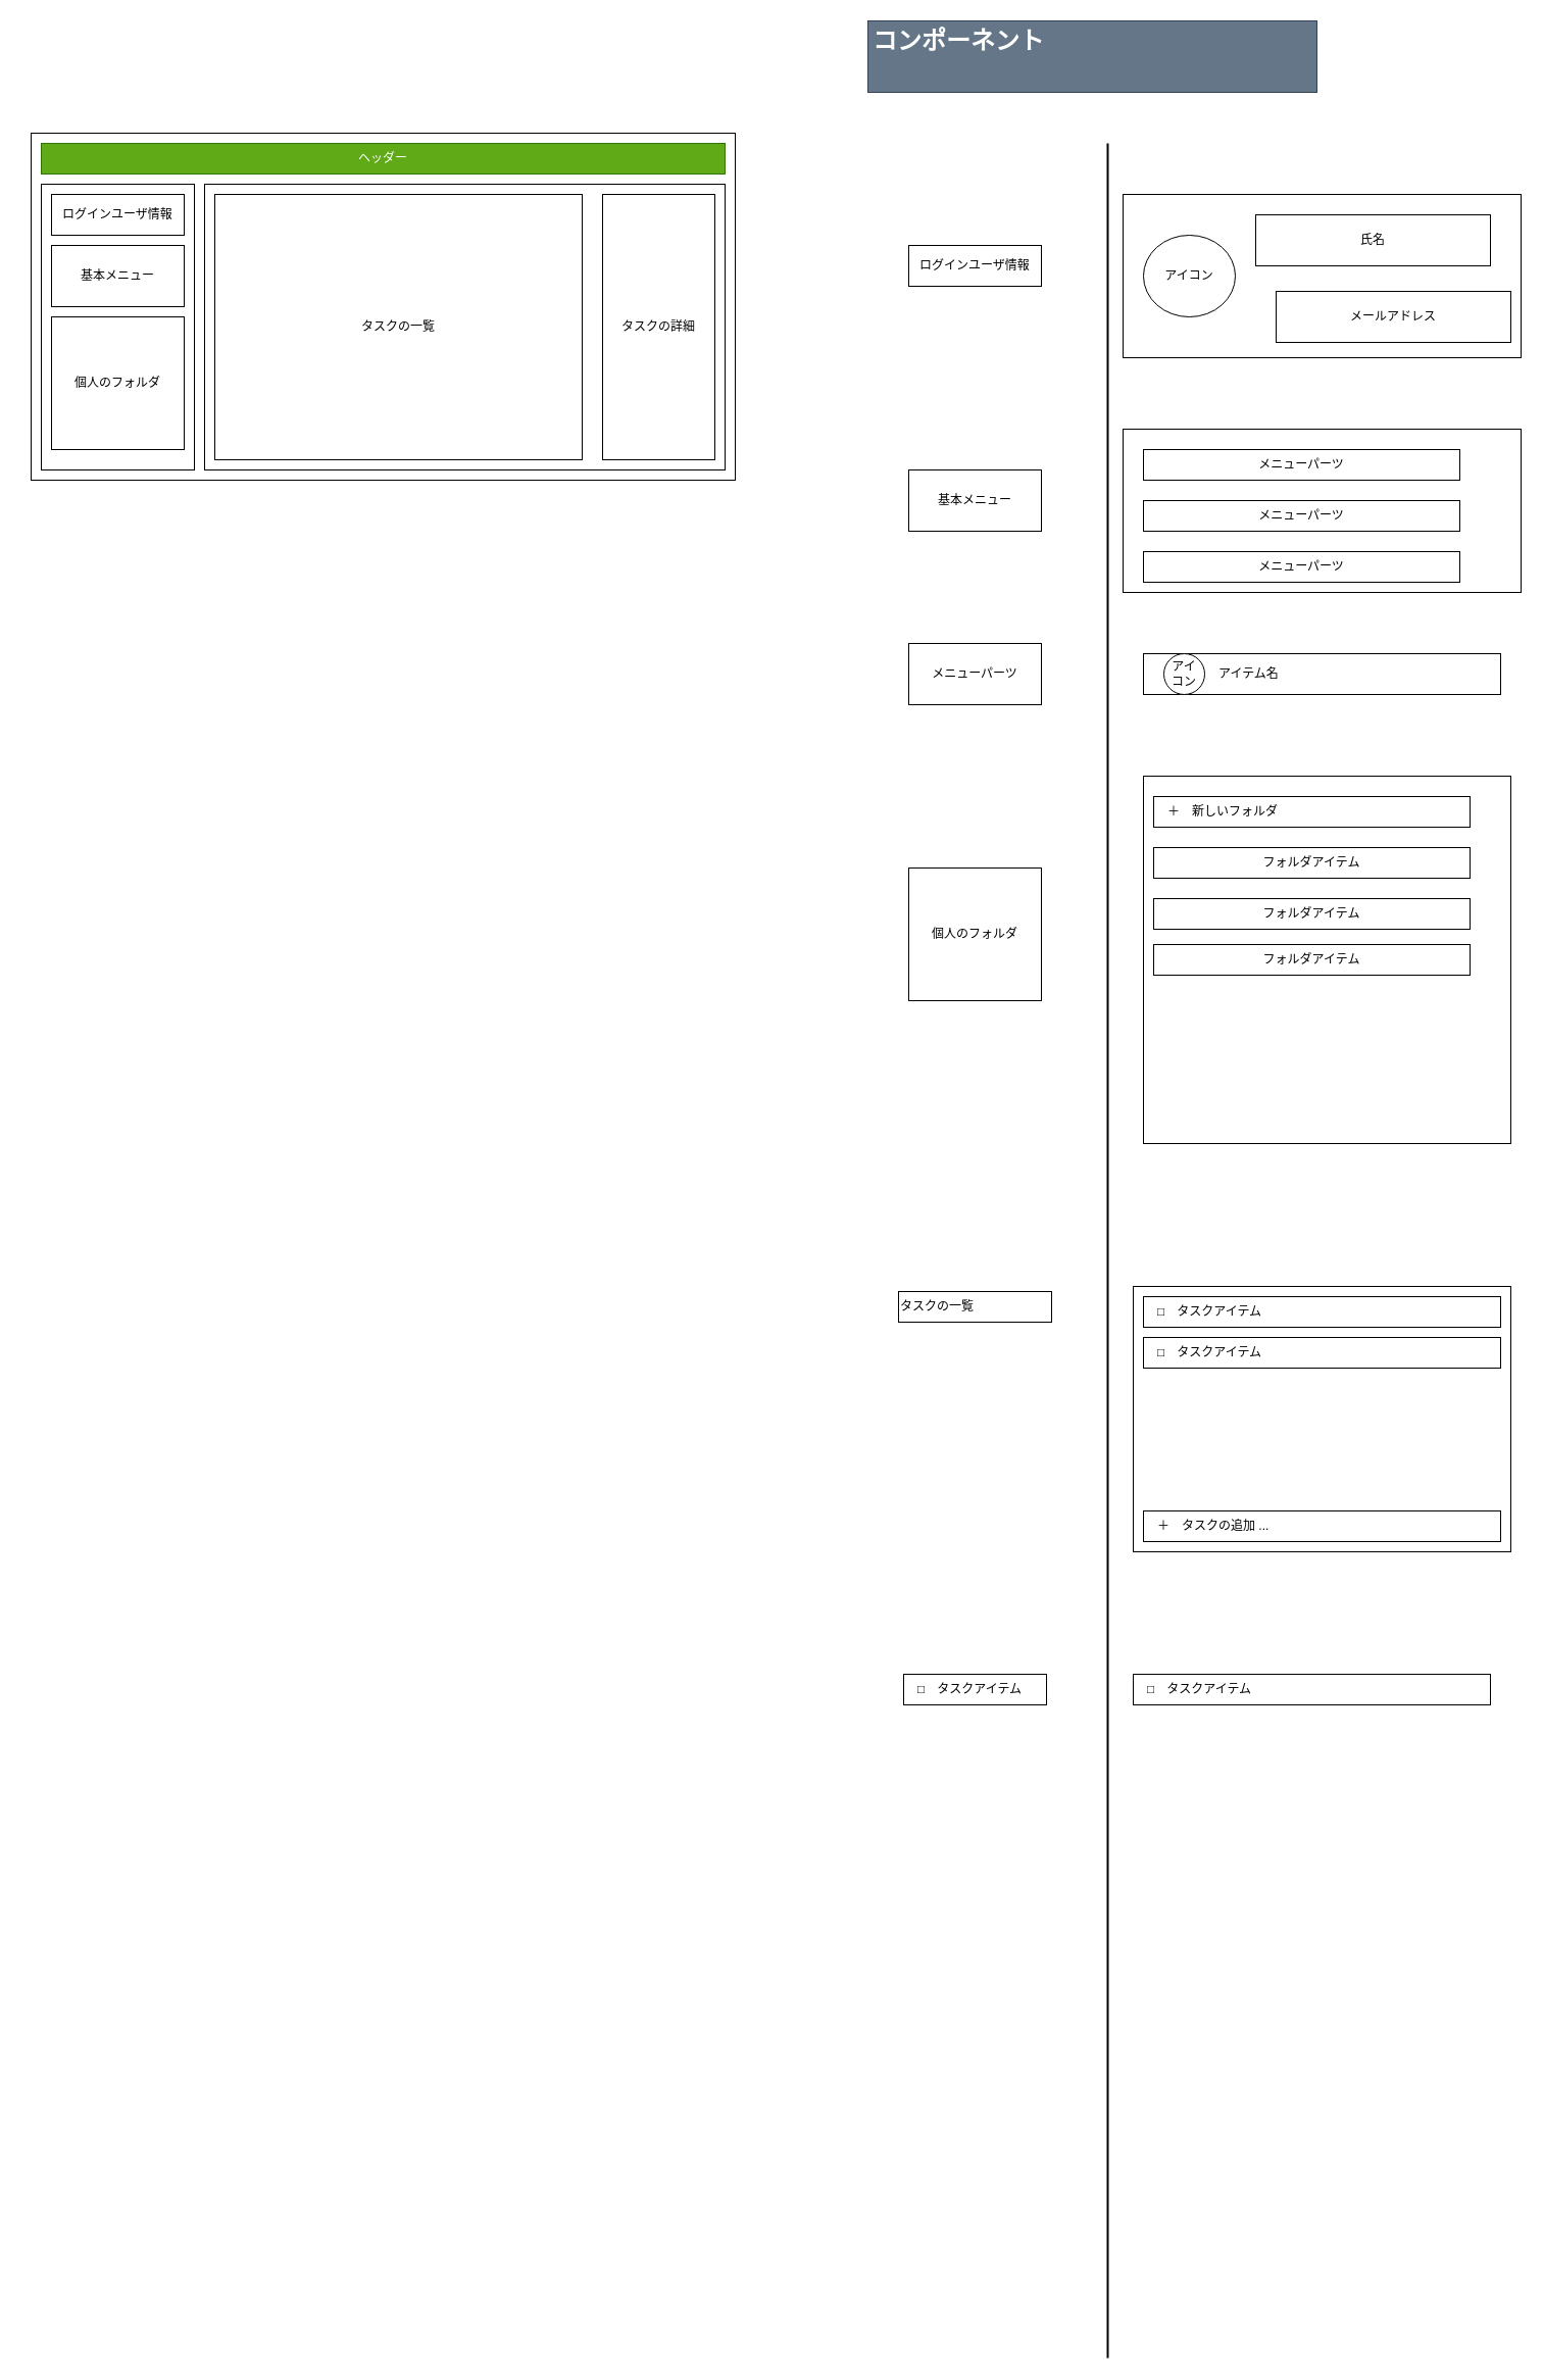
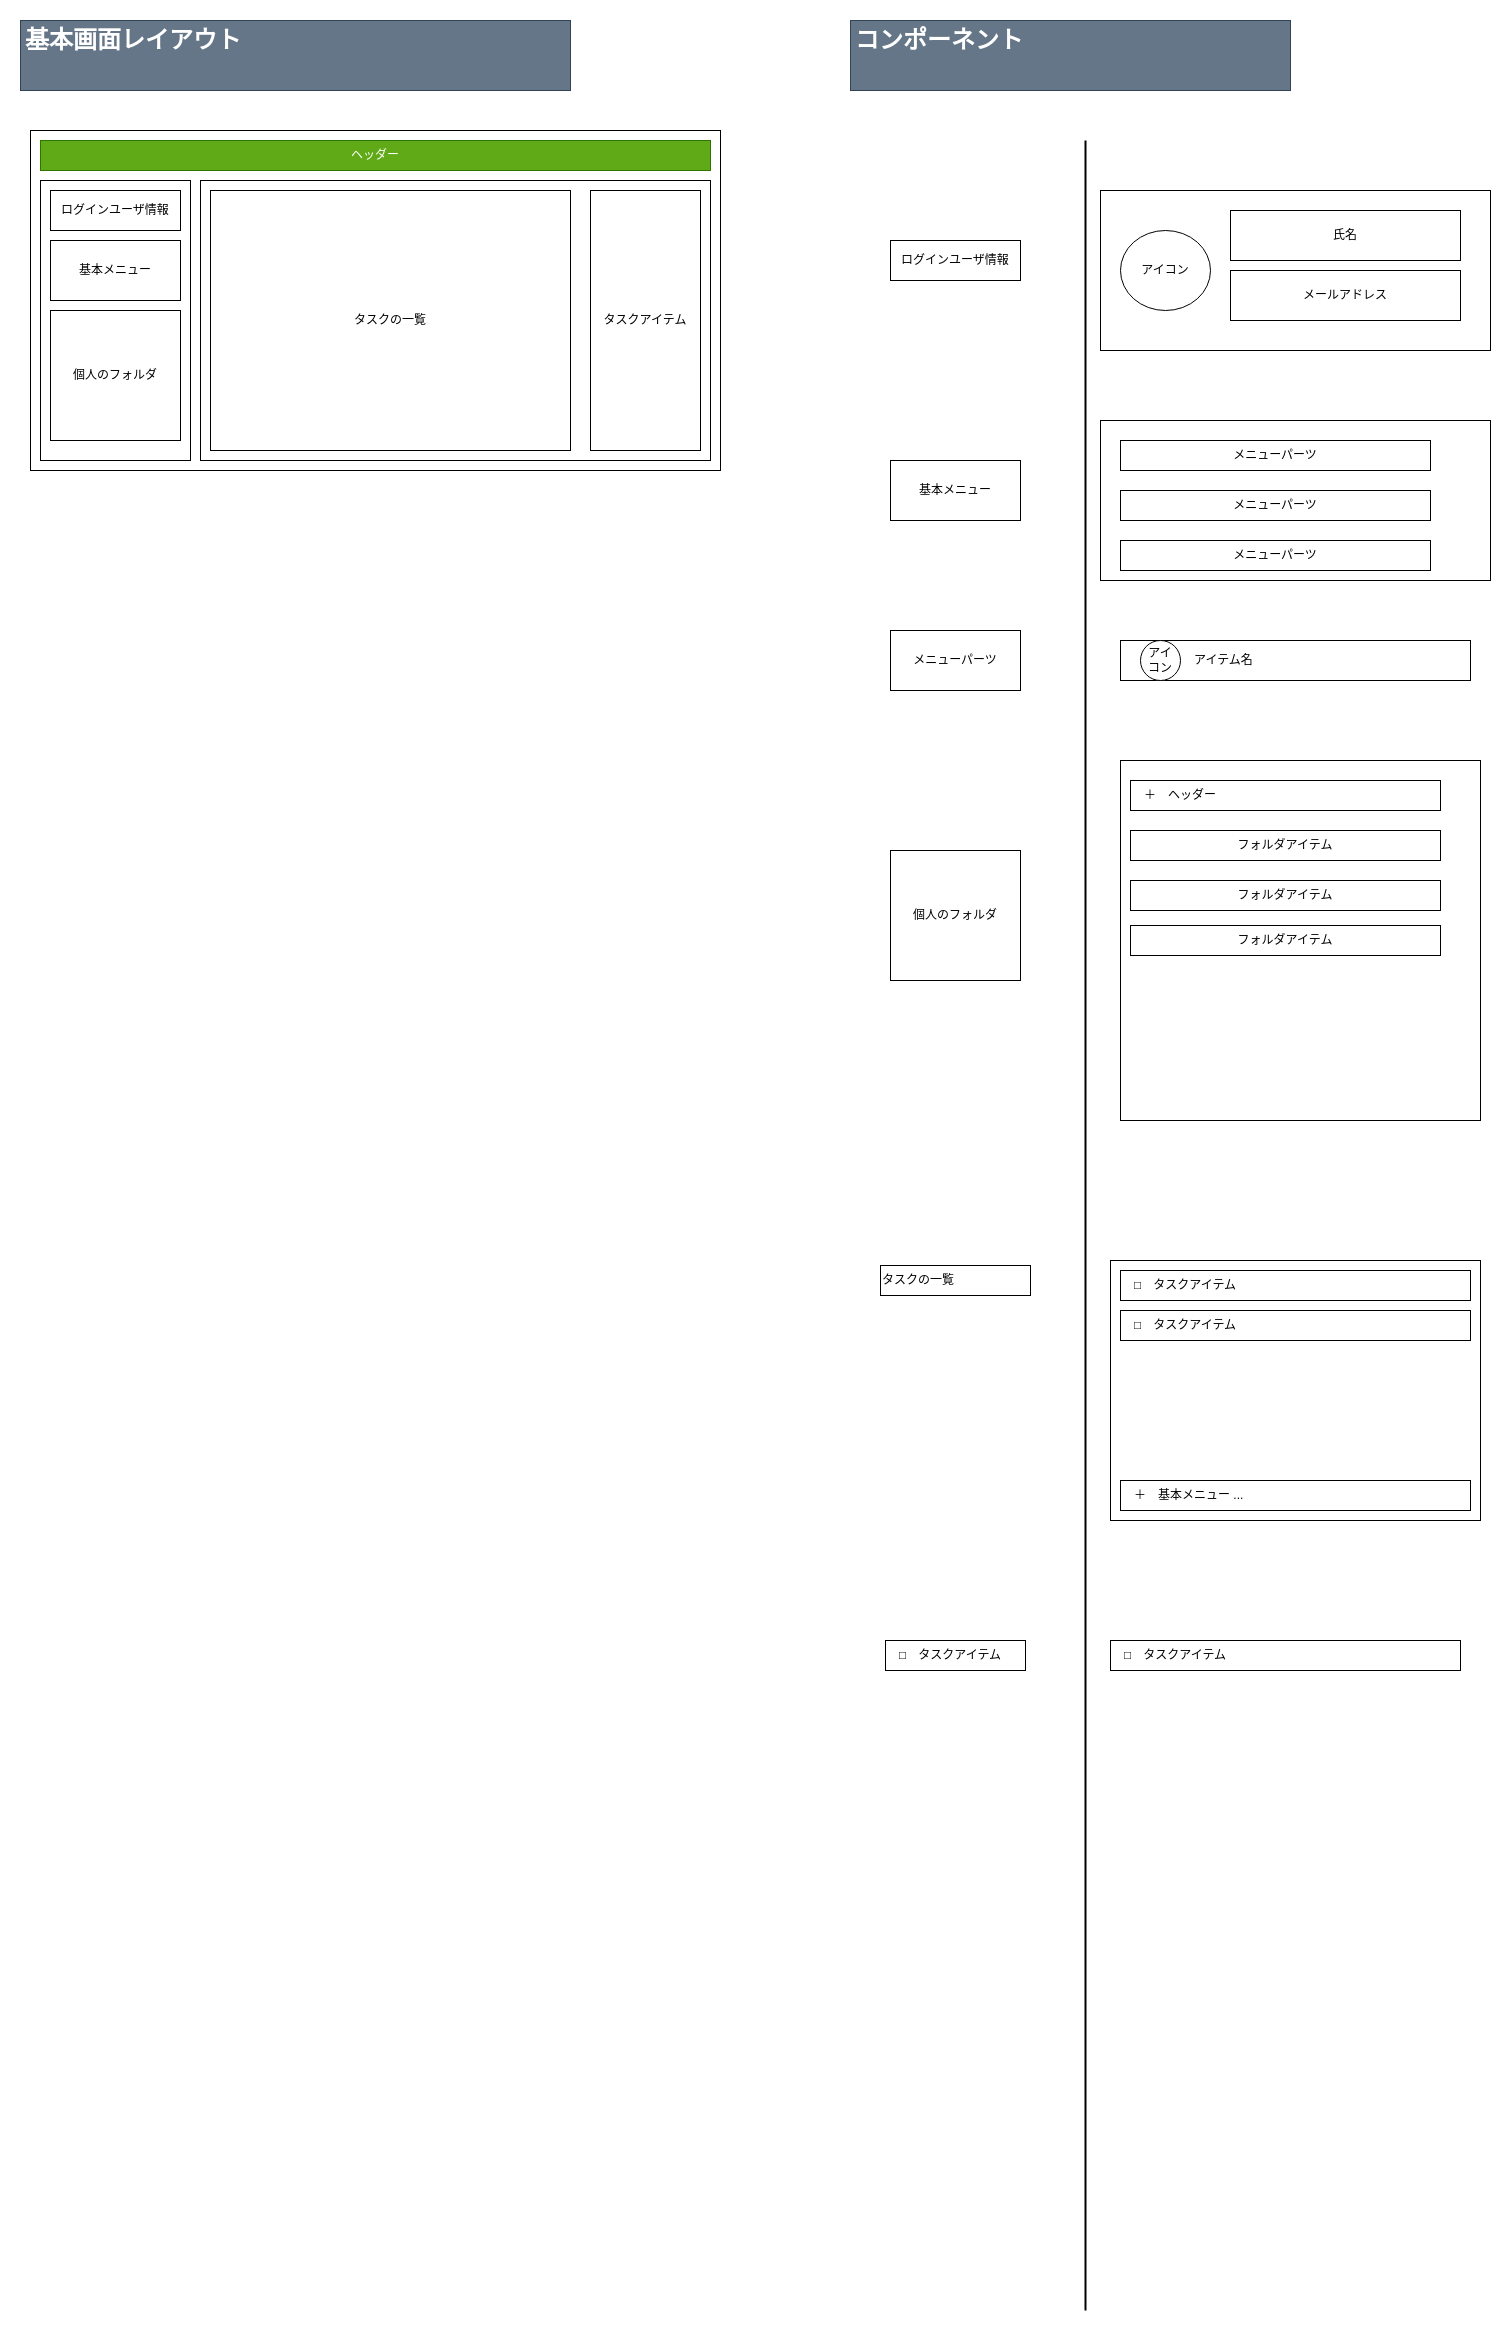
  <mxCell id="0" />
  <mxCell id="1" parent="0" />
  <mxCell id="2" value="" style="rounded=0;whiteSpace=wrap;html=1;" parent="1" vertex="1"><mxGeometry x="30" y="130" width="690" height="340" as="geometry" /></mxCell>
  <mxCell id="3" value="ヘッダー" style="rounded=0;whiteSpace=wrap;html=1;fillColor=#60a917;strokeColor=#2D7600;fontColor=#ffffff;" parent="1" vertex="1"><mxGeometry x="40" y="140" width="670" height="30" as="geometry" /></mxCell>
  <mxCell id="4" value="" style="rounded=0;whiteSpace=wrap;html=1;" parent="1" vertex="1"><mxGeometry x="40" y="180" width="150" height="280" as="geometry" /></mxCell>
  <mxCell id="5" value="ログインユーザ情報" style="rounded=0;whiteSpace=wrap;html=1;" parent="1" vertex="1"><mxGeometry x="50" y="190" width="130" height="40" as="geometry" /></mxCell>
  <mxCell id="6" value="基本メニュー" style="rounded=0;whiteSpace=wrap;html=1;" parent="1" vertex="1"><mxGeometry x="50" y="240" width="130" height="60" as="geometry" /></mxCell>
  <mxCell id="7" value="個人のフォルダ" style="rounded=0;whiteSpace=wrap;html=1;" parent="1" vertex="1"><mxGeometry x="50" y="310" width="130" height="130" as="geometry" /></mxCell>
  <mxCell id="8" value="" style="rounded=0;whiteSpace=wrap;html=1;" parent="1" vertex="1"><mxGeometry x="200" y="180" width="510" height="280" as="geometry" /></mxCell>
- <mxCell id="9" value="タスクの詳細" style="rounded=0;whiteSpace=wrap;html=1;align=center;" parent="1" vertex="1"><mxGeometry x="590" y="190" width="110" height="260" as="geometry" /></mxCell>
+ <mxCell id="9" value="タスクアイテム" style="rounded=0;whiteSpace=wrap;html=1;align=center;" parent="1" vertex="1"><mxGeometry x="590" y="190" width="110" height="260" as="geometry" /></mxCell>
+ <mxCell id="10" value="&lt;h1&gt;基本画面レイアウト&lt;/h1&gt;&lt;p&gt;&lt;br&gt;&lt;/p&gt;" style="text;html=1;strokeColor=#314354;fillColor=#647687;spacing=5;spacingTop=-20;whiteSpace=wrap;overflow=hidden;rounded=0;fontColor=#ffffff;" parent="1" vertex="1"><mxGeometry x="20" y="20" width="550" height="70" as="geometry" /></mxCell>
  <mxCell id="11" value="タスクの一覧" style="rounded=0;whiteSpace=wrap;html=1;align=center;" parent="1" vertex="1"><mxGeometry x="210" y="190" width="360" height="260" as="geometry" /></mxCell>
  <mxCell id="12" value="&lt;h1&gt;コンポーネント&lt;/h1&gt;&lt;p&gt;&lt;br&gt;&lt;/p&gt;" style="text;html=1;strokeColor=#314354;fillColor=#647687;spacing=5;spacingTop=-20;whiteSpace=wrap;overflow=hidden;rounded=0;fontColor=#ffffff;" vertex="1" parent="1"><mxGeometry x="850" y="20" width="440" height="70" as="geometry" /></mxCell>
  <mxCell id="13" value="ログインユーザ情報" style="rounded=0;whiteSpace=wrap;html=1;" vertex="1" parent="1"><mxGeometry x="890" y="240" width="130" height="40" as="geometry" /></mxCell>
  <mxCell id="14" value="" style="line;strokeWidth=2;direction=south;html=1;" vertex="1" parent="1"><mxGeometry x="1080" y="140" width="10" height="2170" as="geometry" /></mxCell>
  <mxCell id="15" value="" style="rounded=0;whiteSpace=wrap;html=1;" vertex="1" parent="1"><mxGeometry x="1100" y="190" width="390" height="160" as="geometry" /></mxCell>
  <mxCell id="16" value="氏名" style="rounded=0;whiteSpace=wrap;html=1;" vertex="1" parent="1"><mxGeometry x="1230" y="210" width="230" height="50" as="geometry" /></mxCell>
- <mxCell id="17" value="メールアドレス" style="rounded=0;whiteSpace=wrap;html=1;" vertex="1" parent="1"><mxGeometry x="1250" y="285" width="230" height="50" as="geometry" /></mxCell>
+ <mxCell id="17" value="メールアドレス" style="rounded=0;whiteSpace=wrap;html=1;" vertex="1" parent="1"><mxGeometry x="1230" y="270" width="230" height="50" as="geometry" /></mxCell>
  <mxCell id="18" value="アイコン" style="ellipse;whiteSpace=wrap;html=1;" vertex="1" parent="1"><mxGeometry x="1120" y="230" width="90" height="80" as="geometry" /></mxCell>
  <mxCell id="19" value="基本メニュー" style="rounded=0;whiteSpace=wrap;html=1;" vertex="1" parent="1"><mxGeometry x="890" y="460" width="130" height="60" as="geometry" /></mxCell>
  <mxCell id="20" value="" style="rounded=0;whiteSpace=wrap;html=1;" vertex="1" parent="1"><mxGeometry x="1100" y="420" width="390" height="160" as="geometry" /></mxCell>
  <mxCell id="21" value="メニューパーツ" style="rounded=0;whiteSpace=wrap;html=1;" vertex="1" parent="1"><mxGeometry x="890" y="630" width="130" height="60" as="geometry" /></mxCell>
  <mxCell id="22" value="　　　　　　アイテム名" style="rounded=0;whiteSpace=wrap;html=1;align=left;" vertex="1" parent="1"><mxGeometry x="1120" y="640" width="350" height="40" as="geometry" /></mxCell>
  <mxCell id="23" value="アイ&lt;br&gt;コン" style="ellipse;whiteSpace=wrap;html=1;" vertex="1" parent="1"><mxGeometry x="1140" y="640" width="40" height="40" as="geometry" /></mxCell>
  <mxCell id="24" value="メニューパーツ" style="rounded=0;whiteSpace=wrap;html=1;" vertex="1" parent="1"><mxGeometry x="1120" y="440" width="310" height="30" as="geometry" /></mxCell>
  <mxCell id="25" value="メニューパーツ" style="rounded=0;whiteSpace=wrap;html=1;" vertex="1" parent="1"><mxGeometry x="1120" y="490" width="310" height="30" as="geometry" /></mxCell>
  <mxCell id="26" value="メニューパーツ" style="rounded=0;whiteSpace=wrap;html=1;" vertex="1" parent="1"><mxGeometry x="1120" y="540" width="310" height="30" as="geometry" /></mxCell>
  <mxCell id="27" value="個人のフォルダ" style="rounded=0;whiteSpace=wrap;html=1;" vertex="1" parent="1"><mxGeometry x="890" y="850" width="130" height="130" as="geometry" /></mxCell>
  <mxCell id="28" value="" style="rounded=0;whiteSpace=wrap;html=1;" vertex="1" parent="1"><mxGeometry x="1120" y="760" width="360" height="360" as="geometry" /></mxCell>
- <mxCell id="29" value="　＋　新しいフォルダ　　　　　　　　　　　　　" style="rounded=0;whiteSpace=wrap;html=1;align=left;" vertex="1" parent="1"><mxGeometry x="1130" y="780" width="310" height="30" as="geometry" /></mxCell>
+ <mxCell id="29" value="　＋　ヘッダー　　　　　　　　　　　　　" style="rounded=0;whiteSpace=wrap;html=1;align=left;" vertex="1" parent="1"><mxGeometry x="1130" y="780" width="310" height="30" as="geometry" /></mxCell>
  <mxCell id="30" value="フォルダアイテム" style="rounded=0;whiteSpace=wrap;html=1;" vertex="1" parent="1"><mxGeometry x="1130" y="830" width="310" height="30" as="geometry" /></mxCell>
  <mxCell id="31" value="フォルダアイテム" style="rounded=0;whiteSpace=wrap;html=1;" vertex="1" parent="1"><mxGeometry x="1130" y="880" width="310" height="30" as="geometry" /></mxCell>
  <mxCell id="32" value="フォルダアイテム" style="rounded=0;whiteSpace=wrap;html=1;" vertex="1" parent="1"><mxGeometry x="1130" y="925" width="310" height="30" as="geometry" /></mxCell>
  <mxCell id="33" value="タスクの一覧" style="rounded=0;whiteSpace=wrap;html=1;align=left;" vertex="1" parent="1"><mxGeometry x="880" y="1265" width="150" height="30" as="geometry" /></mxCell>
  <mxCell id="34" value="" style="rounded=0;whiteSpace=wrap;html=1;" vertex="1" parent="1"><mxGeometry x="1110" y="1260" width="370" height="260" as="geometry" /></mxCell>
  <mxCell id="35" value="　□　タスクアイテム" style="rounded=0;whiteSpace=wrap;html=1;align=left;" vertex="1" parent="1"><mxGeometry x="1120" y="1270" width="350" height="30" as="geometry" /></mxCell>
  <mxCell id="36" value="　□　タスクアイテム" style="rounded=0;whiteSpace=wrap;html=1;align=left;" vertex="1" parent="1"><mxGeometry x="1120" y="1310" width="350" height="30" as="geometry" /></mxCell>
- <mxCell id="37" value="　＋　タスクの追加 ...&amp;nbsp;" style="rounded=0;whiteSpace=wrap;html=1;align=left;" vertex="1" parent="1"><mxGeometry x="1120" y="1480" width="350" height="30" as="geometry" /></mxCell>
+ <mxCell id="37" value="　＋　基本メニュー ...&amp;nbsp;" style="rounded=0;whiteSpace=wrap;html=1;align=left;" vertex="1" parent="1"><mxGeometry x="1120" y="1480" width="350" height="30" as="geometry" /></mxCell>
  <mxCell id="38" value="　□　タスクアイテム" style="rounded=0;whiteSpace=wrap;html=1;align=left;" vertex="1" parent="1"><mxGeometry x="885" y="1640" width="140" height="30" as="geometry" /></mxCell>
  <mxCell id="39" value="　□　タスクアイテム" style="rounded=0;whiteSpace=wrap;html=1;align=left;" vertex="1" parent="1"><mxGeometry x="1110" y="1640" width="350" height="30" as="geometry" /></mxCell>
